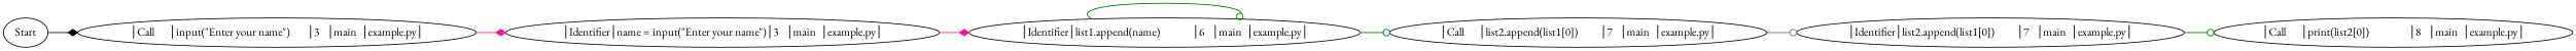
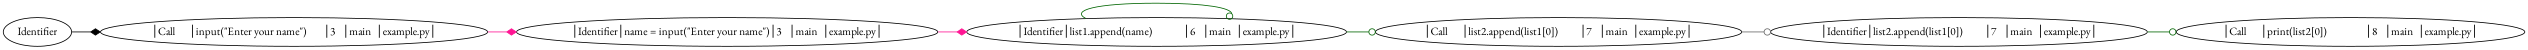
  digraph {
    rankdir=LR
    fontname="EB Garamond"
    node [fontname="EB Garamond"]
    edge [color=darkgreen arrowhead=odot fontname="EB Garamond"]
-   Start [shape=ellipse]
+   Start [shape=ellipse label=Identifier]
    "│Call      │input(\"Enter your name\")       │3   │main  │example.py│"
    "│Identifier│name = input(\"Enter your name\")│3   │main  │example.py│"
    "│Identifier│list1.append(name)             │6   │main  │example.py│"
    "│Call      │list2.append(list1[0])         │7   │main  │example.py│"
    "│Identifier│list2.append(list1[0])         │7   │main  │example.py│"
    "│Call      │print(list2[0])                │8   │main  │example.py│"
    Start -> "│Call      │input(\"Enter your name\")       │3   │main  │example.py│" [color=black arrowhead=diamond]
    "│Call      │input(\"Enter your name\")       │3   │main  │example.py│" -> "│Identifier│name = input(\"Enter your name\")│3   │main  │example.py│" [color=deeppink arrowhead=diamond]
    "│Identifier│name = input(\"Enter your name\")│3   │main  │example.py│" -> "│Identifier│list1.append(name)             │6   │main  │example.py│" [color=deeppink arrowhead=diamond]
    "│Identifier│list1.append(name)             │6   │main  │example.py│" -> "│Identifier│list1.append(name)             │6   │main  │example.py│"
    "│Identifier│list1.append(name)             │6   │main  │example.py│" -> "│Call      │list2.append(list1[0])         │7   │main  │example.py│"
    "│Call      │list2.append(list1[0])         │7   │main  │example.py│" -> "│Identifier│list2.append(list1[0])         │7   │main  │example.py│" [color=gray40]
    "│Identifier│list2.append(list1[0])         │7   │main  │example.py│" -> "│Call      │print(list2[0])                │8   │main  │example.py│"
  }
